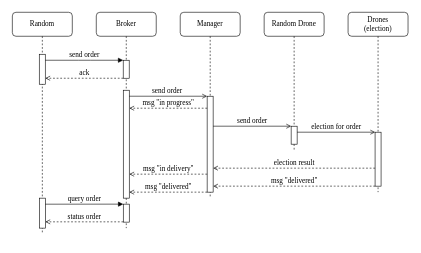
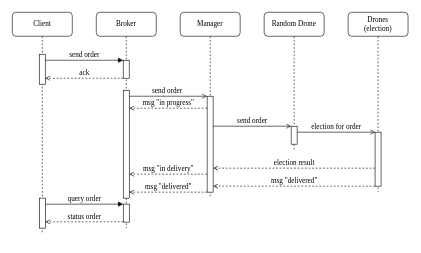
  <mxCell id="0" />
  <mxCell id="1" parent="0" />
  <mxCell id="2" value="Broker" style="shape=umlLifeline;perimeter=lifelinePerimeter;whiteSpace=wrap;html=1;container=1;collapsible=0;recursiveResize=0;outlineConnect=0;rounded=1;shadow=0;comic=0;labelBackgroundColor=none;strokeWidth=1;fontFamily=Verdana;fontSize=12;align=center;" parent="1" vertex="1"><mxGeometry x="160" y="20" width="100" height="360" as="geometry" /></mxCell>
  <mxCell id="3" value="" style="html=1;points=[];perimeter=orthogonalPerimeter;rounded=0;shadow=0;comic=0;labelBackgroundColor=none;strokeWidth=1;fontFamily=Verdana;fontSize=12;align=center;" parent="2" vertex="1"><mxGeometry x="44.89" y="80" width="10" height="30" as="geometry" /></mxCell>
  <mxCell id="4" value="Manager" style="shape=umlLifeline;perimeter=lifelinePerimeter;whiteSpace=wrap;html=1;container=1;collapsible=0;recursiveResize=0;outlineConnect=0;rounded=1;shadow=0;comic=0;labelBackgroundColor=none;strokeWidth=1;fontFamily=Verdana;fontSize=12;align=center;" parent="1" vertex="1"><mxGeometry x="300" y="20" width="100" height="310" as="geometry" /></mxCell>
  <mxCell id="5" value="" style="html=1;points=[];perimeter=orthogonalPerimeter;rounded=0;shadow=0;comic=0;labelBackgroundColor=none;strokeWidth=1;fontFamily=Verdana;fontSize=12;align=center;" parent="4" vertex="1"><mxGeometry x="44.89" y="140" width="10" height="160" as="geometry" /></mxCell>
  <mxCell id="6" value="Random Drone" style="shape=umlLifeline;perimeter=lifelinePerimeter;whiteSpace=wrap;html=1;container=1;collapsible=0;recursiveResize=0;outlineConnect=0;rounded=1;shadow=0;comic=0;labelBackgroundColor=none;strokeWidth=1;fontFamily=Verdana;fontSize=12;align=center;" parent="1" vertex="1"><mxGeometry x="440" y="20" width="100" height="230" as="geometry" /></mxCell>
- <mxCell id="7" value="Random" style="shape=umlLifeline;perimeter=lifelinePerimeter;whiteSpace=wrap;html=1;container=1;collapsible=0;recursiveResize=0;outlineConnect=0;rounded=1;shadow=0;comic=0;labelBackgroundColor=none;strokeWidth=1;fontFamily=Verdana;fontSize=12;align=center;" parent="1" vertex="1"><mxGeometry x="20" y="20" width="100" height="370" as="geometry" /></mxCell>
+ <mxCell id="7" value="Client" style="shape=umlLifeline;perimeter=lifelinePerimeter;whiteSpace=wrap;html=1;container=1;collapsible=0;recursiveResize=0;outlineConnect=0;rounded=1;shadow=0;comic=0;labelBackgroundColor=none;strokeWidth=1;fontFamily=Verdana;fontSize=12;align=center;" parent="1" vertex="1"><mxGeometry x="20" y="20" width="100" height="370" as="geometry" /></mxCell>
  <mxCell id="8" value="" style="html=1;points=[];perimeter=orthogonalPerimeter;rounded=0;shadow=0;comic=0;labelBackgroundColor=none;strokeWidth=1;fontFamily=Verdana;fontSize=12;align=center;" parent="7" vertex="1"><mxGeometry x="44.89" y="70" width="10" height="50" as="geometry" /></mxCell>
  <mxCell id="9" value="send order" style="html=1;verticalAlign=bottom;endArrow=block;entryX=0;entryY=0;labelBackgroundColor=none;fontFamily=Verdana;fontSize=12;edgeStyle=elbowEdgeStyle;elbow=vertical;" parent="1" source="8" target="3" edge="1"><mxGeometry relative="1" as="geometry"><mxPoint x="139.89" y="110" as="sourcePoint" /></mxGeometry></mxCell>
  <mxCell id="10" value="ack" style="html=1;verticalAlign=bottom;endArrow=open;labelBackgroundColor=none;fontFamily=Verdana;fontSize=12;edgeStyle=elbowEdgeStyle;elbow=vertical;dashed=1;endFill=0;" parent="1" source="3" target="8" edge="1"><mxGeometry relative="1" as="geometry"><mxPoint x="289.89" y="120" as="sourcePoint" /><Array as="points"><mxPoint x="159.89" y="130" /><mxPoint x="169.89" y="120" /></Array></mxGeometry></mxCell>
  <mxCell id="11" value="send order" style="html=1;verticalAlign=bottom;endArrow=open;labelBackgroundColor=none;fontFamily=Verdana;fontSize=12;edgeStyle=elbowEdgeStyle;elbow=vertical;entryX=-0.009;entryY=0.005;entryDx=0;entryDy=0;entryPerimeter=0;endFill=0;" parent="1" source="2" target="5" edge="1"><mxGeometry relative="1" as="geometry"><mxPoint x="230" y="160" as="sourcePoint" /><mxPoint x="359.89" y="160" as="targetPoint" /><Array as="points"><mxPoint x="269.89" y="160" /><mxPoint x="269.89" y="150" /><mxPoint x="309.89" y="162" /><mxPoint x="289.89" y="162" /><mxPoint x="329.89" y="162" /><mxPoint x="299.89" y="162" /><mxPoint x="299.89" y="162" /><mxPoint x="299.89" y="162" /><mxPoint x="359.89" y="162" /><mxPoint x="309.89" y="160" /><mxPoint x="304.89" y="200" /><mxPoint x="314.89" y="190" /></Array></mxGeometry></mxCell>
  <mxCell id="12" value="msg &quot;in progress&quot;" style="html=1;verticalAlign=bottom;endArrow=open;labelBackgroundColor=none;fontFamily=Verdana;fontSize=12;edgeStyle=elbowEdgeStyle;elbow=vertical;dashed=1;endFill=0;" parent="1" source="5" target="17" edge="1"><mxGeometry relative="1" as="geometry"><mxPoint x="340" y="180" as="sourcePoint" /><mxPoint x="230" y="180" as="targetPoint" /><Array as="points"><mxPoint x="279.89" y="180" /><mxPoint x="319.89" y="220" /><mxPoint x="314.89" y="260" /><mxPoint x="324.89" y="250" /></Array></mxGeometry></mxCell>
  <mxCell id="13" value="" style="html=1;points=[];perimeter=orthogonalPerimeter;rounded=0;shadow=0;comic=0;labelBackgroundColor=none;strokeWidth=1;fontFamily=Verdana;fontSize=12;align=center;" parent="1" vertex="1"><mxGeometry x="485" y="210" width="10" height="30" as="geometry" /></mxCell>
  <mxCell id="14" value="send order" style="html=1;verticalAlign=bottom;endArrow=open;labelBackgroundColor=none;fontFamily=Verdana;fontSize=12;edgeStyle=elbowEdgeStyle;elbow=vertical;entryX=0.003;entryY=0.018;entryDx=0;entryDy=0;entryPerimeter=0;endFill=0;" parent="1" target="13" edge="1"><mxGeometry relative="1" as="geometry"><mxPoint x="354.89" y="210" as="sourcePoint" /><mxPoint x="470" y="210" as="targetPoint" /><Array as="points"><mxPoint x="409.98" y="210" /><mxPoint x="409.98" y="200" /><mxPoint x="449.98" y="212" /><mxPoint x="429.98" y="212" /><mxPoint x="469.98" y="212" /><mxPoint x="439.98" y="212" /><mxPoint x="439.98" y="212" /><mxPoint x="439.98" y="212" /><mxPoint x="499.98" y="212" /><mxPoint x="449.98" y="210" /><mxPoint x="444.98" y="250" /><mxPoint x="454.98" y="240" /></Array></mxGeometry></mxCell>
  <mxCell id="15" value="&lt;div&gt;Drones&lt;/div&gt;&lt;div&gt;(election)&lt;br&gt;&lt;/div&gt;" style="shape=umlLifeline;perimeter=lifelinePerimeter;whiteSpace=wrap;html=1;container=1;collapsible=0;recursiveResize=0;outlineConnect=0;rounded=1;shadow=0;comic=0;labelBackgroundColor=none;strokeWidth=1;fontFamily=Verdana;fontSize=12;align=center;" parent="1" vertex="1"><mxGeometry x="580" y="20" width="100" height="300" as="geometry" /></mxCell>
  <mxCell id="16" value="" style="html=1;points=[];perimeter=orthogonalPerimeter;rounded=0;shadow=0;comic=0;labelBackgroundColor=none;strokeWidth=1;fontFamily=Verdana;fontSize=12;align=center;" parent="15" vertex="1"><mxGeometry x="45" y="200" width="10" height="90" as="geometry" /></mxCell>
  <mxCell id="17" value="" style="html=1;points=[];perimeter=orthogonalPerimeter;rounded=0;shadow=0;comic=0;labelBackgroundColor=none;strokeWidth=1;fontFamily=Verdana;fontSize=12;align=center;" parent="1" vertex="1"><mxGeometry x="205" y="150" width="10" height="180" as="geometry" /></mxCell>
  <mxCell id="18" value="election for order" style="html=1;verticalAlign=bottom;endArrow=open;labelBackgroundColor=none;fontFamily=Verdana;fontSize=12;edgeStyle=elbowEdgeStyle;elbow=vertical;entryX=0.003;entryY=0.018;entryDx=0;entryDy=0;entryPerimeter=0;endFill=0;" parent="1" edge="1"><mxGeometry relative="1" as="geometry"><mxPoint x="495" y="220" as="sourcePoint" /><mxPoint x="625.14" y="220.54" as="targetPoint" /><Array as="points"><mxPoint x="550.09" y="220" /><mxPoint x="550.09" y="210" /><mxPoint x="590.09" y="222" /><mxPoint x="570.09" y="222" /><mxPoint x="610.09" y="222" /><mxPoint x="580.09" y="222" /><mxPoint x="580.09" y="222" /><mxPoint x="580.09" y="222" /><mxPoint x="640.09" y="222" /><mxPoint x="590.09" y="220" /><mxPoint x="585.09" y="260" /><mxPoint x="595.09" y="250" /></Array></mxGeometry></mxCell>
  <mxCell id="19" value="election result" style="html=1;verticalAlign=bottom;endArrow=open;labelBackgroundColor=none;fontFamily=Verdana;fontSize=12;edgeStyle=elbowEdgeStyle;elbow=vertical;dashed=1;endFill=0;" parent="1" source="16" edge="1"><mxGeometry relative="1" as="geometry"><mxPoint x="590" y="280" as="sourcePoint" /><mxPoint x="354.89" y="280" as="targetPoint" /><Array as="points"><mxPoint x="559.89" y="280" /><mxPoint x="599.89" y="320" /><mxPoint x="594.89" y="360" /><mxPoint x="604.89" y="350" /></Array></mxGeometry></mxCell>
  <mxCell id="20" value="msg &quot;in delivery&quot;" style="html=1;verticalAlign=bottom;endArrow=open;labelBackgroundColor=none;fontFamily=Verdana;fontSize=12;edgeStyle=elbowEdgeStyle;elbow=vertical;dashed=1;endFill=0;" parent="1" source="5" edge="1"><mxGeometry relative="1" as="geometry"><mxPoint x="340" y="290" as="sourcePoint" /><mxPoint x="215" y="290" as="targetPoint" /><Array as="points"><mxPoint x="279.89" y="290" /><mxPoint x="319.89" y="330" /><mxPoint x="314.89" y="370" /><mxPoint x="324.89" y="360" /></Array></mxGeometry></mxCell>
  <mxCell id="21" value="msg &quot;delivered&quot;" style="html=1;verticalAlign=bottom;endArrow=open;labelBackgroundColor=none;fontFamily=Verdana;fontSize=12;edgeStyle=elbowEdgeStyle;elbow=vertical;dashed=1;endFill=0;" parent="1" edge="1"><mxGeometry relative="1" as="geometry"><mxPoint x="625.06" y="310" as="sourcePoint" /><mxPoint x="354.95" y="310" as="targetPoint" /><Array as="points"><mxPoint x="559.95" y="310" /><mxPoint x="599.95" y="350" /><mxPoint x="594.95" y="390" /><mxPoint x="604.95" y="380" /></Array></mxGeometry></mxCell>
  <mxCell id="22" value="msg &quot;delivered&quot;" style="html=1;verticalAlign=bottom;endArrow=open;labelBackgroundColor=none;fontFamily=Verdana;fontSize=12;edgeStyle=elbowEdgeStyle;elbow=vertical;dashed=1;endFill=0;" parent="1" edge="1"><mxGeometry relative="1" as="geometry"><mxPoint x="344.89" y="320" as="sourcePoint" /><mxPoint x="215" y="320" as="targetPoint" /><Array as="points"><mxPoint x="279.89" y="320" /><mxPoint x="319.89" y="360" /><mxPoint x="314.89" y="400" /><mxPoint x="324.89" y="390" /></Array></mxGeometry></mxCell>
  <mxCell id="23" value="" style="html=1;points=[];perimeter=orthogonalPerimeter;rounded=0;shadow=0;comic=0;labelBackgroundColor=none;strokeWidth=1;fontFamily=Verdana;fontSize=12;align=center;" vertex="1" parent="1"><mxGeometry x="65" y="330" width="10" height="50" as="geometry" /></mxCell>
  <mxCell id="24" value="query order" style="html=1;verticalAlign=bottom;endArrow=block;entryX=0;entryY=0;labelBackgroundColor=none;fontFamily=Verdana;fontSize=12;edgeStyle=elbowEdgeStyle;elbow=vertical;" edge="1" parent="1"><mxGeometry relative="1" as="geometry"><mxPoint x="75" y="340.1" as="sourcePoint" /><mxPoint x="205" y="340.005" as="targetPoint" /></mxGeometry></mxCell>
  <mxCell id="25" value="" style="html=1;points=[];perimeter=orthogonalPerimeter;rounded=0;shadow=0;comic=0;labelBackgroundColor=none;strokeWidth=1;fontFamily=Verdana;fontSize=12;align=center;" vertex="1" parent="1"><mxGeometry x="205" y="340" width="10" height="30" as="geometry" /></mxCell>
  <mxCell id="26" value="status order" style="html=1;verticalAlign=bottom;endArrow=open;labelBackgroundColor=none;fontFamily=Verdana;fontSize=12;edgeStyle=elbowEdgeStyle;elbow=vertical;dashed=1;endFill=0;" edge="1" parent="1"><mxGeometry relative="1" as="geometry"><mxPoint x="205" y="369.52" as="sourcePoint" /><Array as="points"><mxPoint x="160" y="369.52" /><mxPoint x="170" y="359.52" /></Array><mxPoint x="75" y="369.52" as="targetPoint" /></mxGeometry></mxCell>
